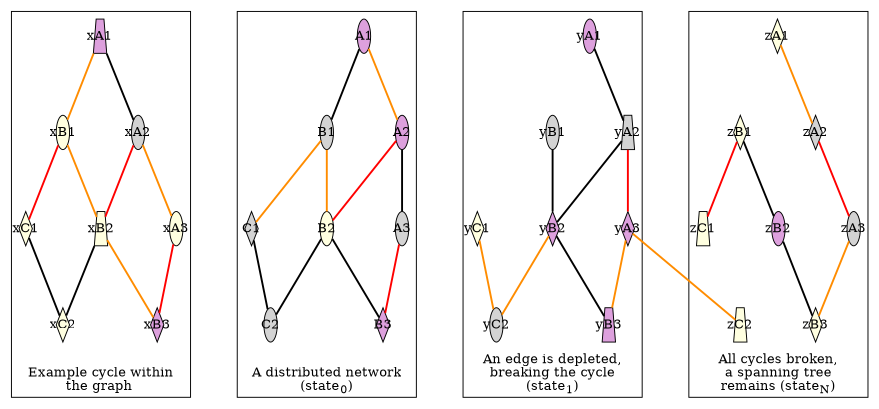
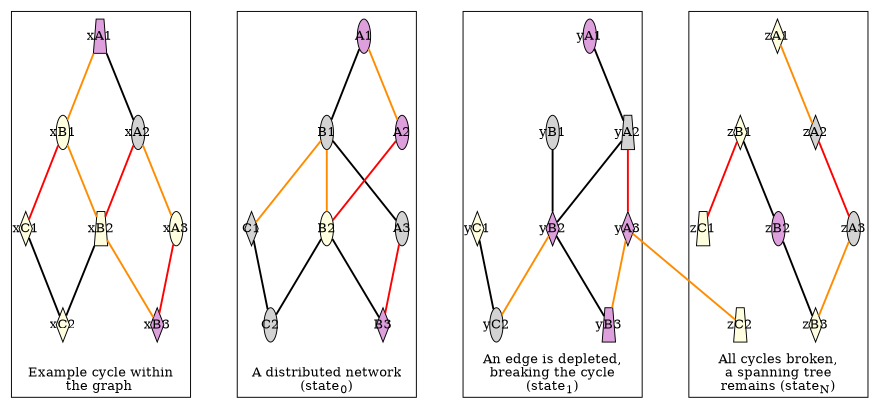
  graph {
    nodesep=0.9
    ranksep=0.9
    node [color=black fillcolor=lightyellow fixedsize=true shape=ellipse style=filled]
    edge [color=black penwidth=2]
    xA1 [fillcolor=plum shape=trapezium width=0.2]
    xB1 [width=0.2]
    xA2 [fillcolor=lightgrey width=0.2]
    xC1 [shape=diamond width=0.2]
    xB2 [shape=trapezium width=0.2]
    xC2 [shape=diamond width=0.2]
    xA3 [width=0.2]
    xB3 [fillcolor=plum shape=diamond width=0.2]
    A1 [fillcolor=plum width=0.2]
    B1 [fillcolor=lightgrey width=0.2]
    A2 [fillcolor=plum width=0.2]
    C1 [fillcolor=lightgrey shape=diamond width=0.2]
    B2 [width=0.2]
    C2 [fillcolor=lightgrey width=0.2]
    A3 [fillcolor=lightgrey width=0.2]
    B3 [fillcolor=plum shape=diamond width=0.2]
    yA1 [fillcolor=plum width=0.2]
    yB1 [fillcolor=lightgrey width=0.2]
    yA2 [fillcolor=lightgrey shape=trapezium width=0.2]
    yC1 [shape=diamond width=0.2]
    yB2 [fillcolor=plum shape=diamond width=0.2]
    yC2 [fillcolor=lightgrey width=0.2]
    yA3 [fillcolor=plum shape=diamond width=0.2]
    yB3 [fillcolor=plum shape=trapezium width=0.2]
    zA1 [shape=diamond width=0.2]
    zB1 [shape=diamond width=0.2]
    zA2 [fillcolor=lightgrey shape=diamond width=0.2]
    zC1 [shape=trapezium width=0.2]
    zB2 [fillcolor=plum width=0.2]
    zC2 [shape=trapezium width=0.2]
    zA3 [fillcolor=lightgrey width=0.2]
    zB3 [shape=diamond width=0.2]
    subgraph cluster_1 {
      label=<<br/>Example cycle within<br/>the graph<sub>&nbsp;</sub>>
      labelloc=b
      xA1
      xB1
      xA2
      xC1
      xB2
      xC2
      xA3
      xB3
    }
    subgraph cluster_2 {
      label=<<br/>A distributed network<br/>(state<sub>0</sub>)>
      labelloc=b
      A1
      B1
      A2
      C1
      B2
      C2
      A3
      B3
    }
    subgraph cluster_3 {
      label=<An edge is depleted,<br/>breaking the cycle<br/>(state<sub>1</sub>)>
      labelloc=b
      yA1
      yB1
      yA2
      yC1
      yB2
      yC2
      yA3
      yB3
    }
    subgraph cluster_4 {
      label=<All cycles broken,<br/>a spanning tree<br/>remains (state<sub>N</sub>)>
      labelloc=b
      zA1
      zB1
      zA2
      zC1
      zB2
      zC2
      zA3
      zB3
    }
    xA1 -- xB1 [color=darkorange]
    xA1 -- xA2
    xB1 -- xC1 [color=red]
    xB1 -- xB2 [color=darkorange]
    xA2 -- xB2 [color=red]
    xA2 -- xA3 [color=darkorange]
    xC1 -- xC2
    xB2 -- xC2
    xB2 -- xB3 [color=darkorange]
    xA3 -- xB3 [color=red]
    A1 -- B1
    A1 -- A2 [color=darkorange]
    B1 -- C1 [color=darkorange]
    B1 -- B2 [color=darkorange]
    A2 -- B2 [color=red]
-   A2 -- A3
+   B1 -- A3
    C1 -- C2
    B2 -- C2
    B2 -- B3
    A3 -- B3 [color=red]
    yA1 -- yB1 [style=invis color=""]
    yA1 -- yA2
    yB1 -- yB2
    yA2 -- yB2
    yA2 -- yA3 [color=red]
-   yC1 -- yC2 [color=darkorange]
+   yC1 -- yC2
    yB2 -- yC2 [color=darkorange]
    yB2 -- yB3
    yA3 -- yB3 [color=darkorange]
    yA3 -- zC2 [color=darkorange]
    zA1 -- zB1 [style=invis color=""]
    zA1 -- zA2 [color=darkorange]
    zB1 -- zC1 [color=red]
    zB1 -- zB2
    zA2 -- zB2 [style=invis color=""]
    zA2 -- zA3 [color=red]
    zB2 -- zC2 [style=invis color=""]
    zB2 -- zB3
    zA3 -- zB3 [color=darkorange]
  }
